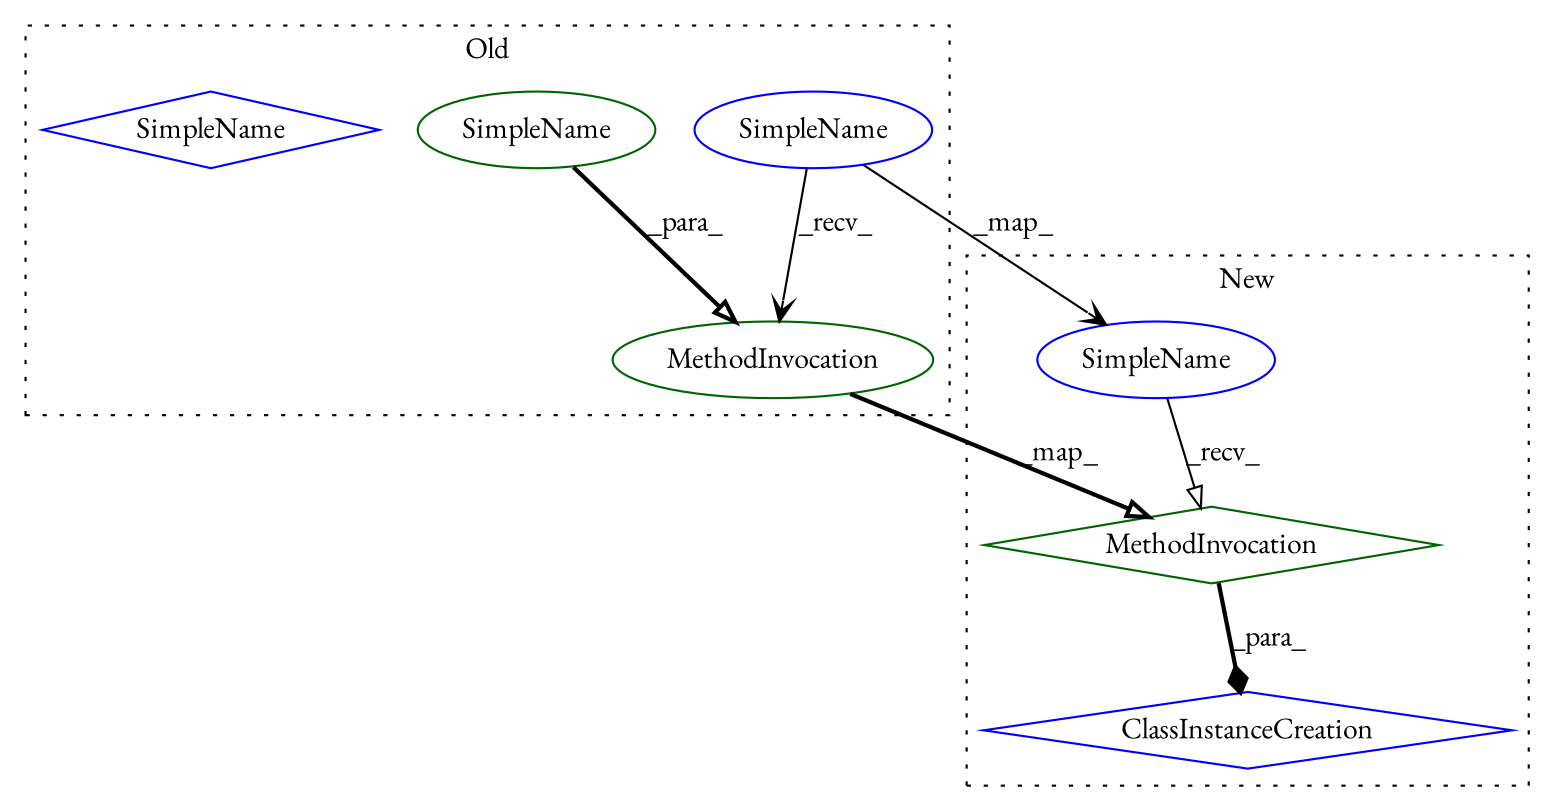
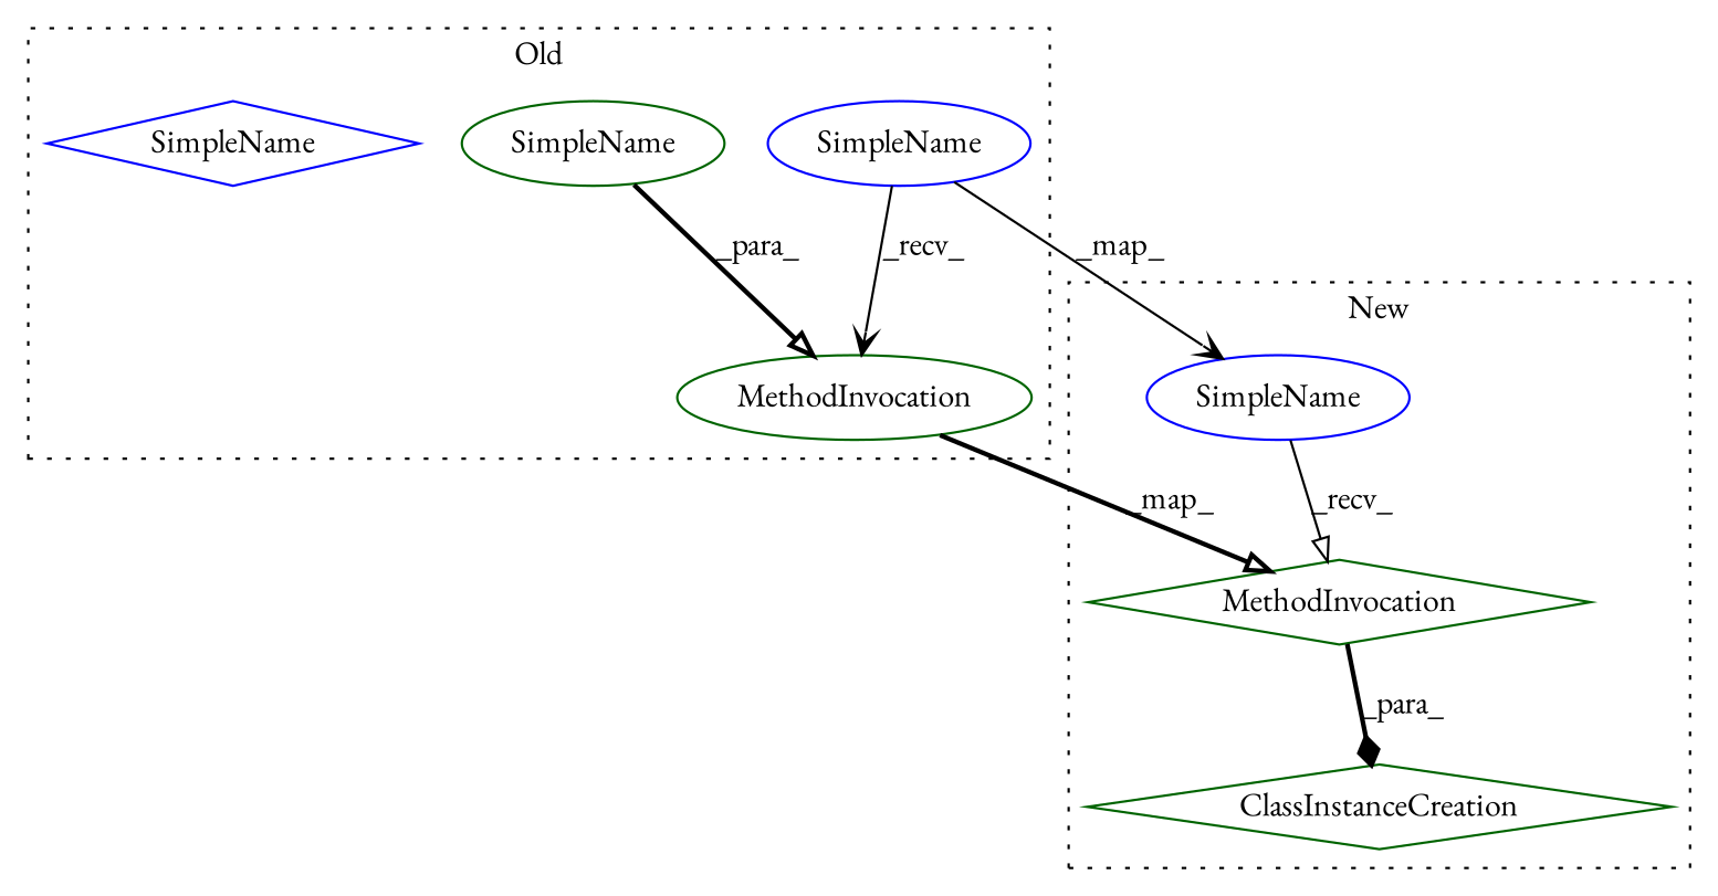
  digraph {
    fontname="EB Garamond"
    node [a=42 l=16 s=1883 shape=ellipse color=blue fontname="EB Garamond"]
    edge [style=bold arrowhead=onormal fontname="EB Garamond"]
    n1 [a=32 l="11,1" label=MethodInvocation s="1891,1947" color=darkgreen]
    n2 [label=SimpleName s=1902 color=darkgreen]
    n3 [l=7 label=SimpleName]
    n4 [l=7 label=SimpleName shape=diamond]
-   n5 [a=14 l="27,1" label=ClassInstanceCreation s="1219,1304" shape=diamond]
+   n5 [a=14 l="27,1" label=ClassInstanceCreation s="1219,1304" shape=diamond color=darkgreen]
    n6 [a=32 l="13,1" label=MethodInvocation s="1263,1303" shape=diamond color=darkgreen]
    n7 [label=SimpleName s=1246]
    subgraph cluster_1 {
      label=Old
      style=dotted
      n1
      n2
      n3
      n4
    }
    subgraph cluster_2 {
      label=New
      style=dotted
      n5
      n6
      n7
    }
    n1 -> n6 [label=_map_]
    n2 -> n1 [label=_para_]
    n3 -> n1 [label=_recv_ style=solid arrowhead=vee]
    n3 -> n7 [label=_map_ style=solid arrowhead=vee]
    n6 -> n5 [label=_para_ arrowhead=diamond]
    n7 -> n6 [label=_recv_ style=solid]
  }
